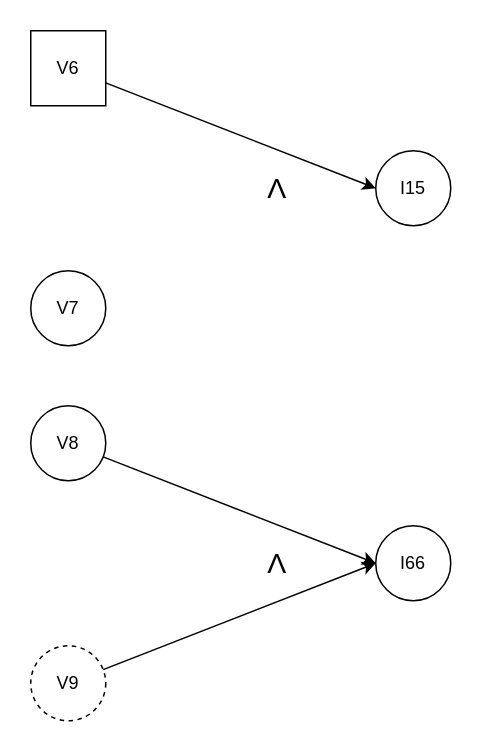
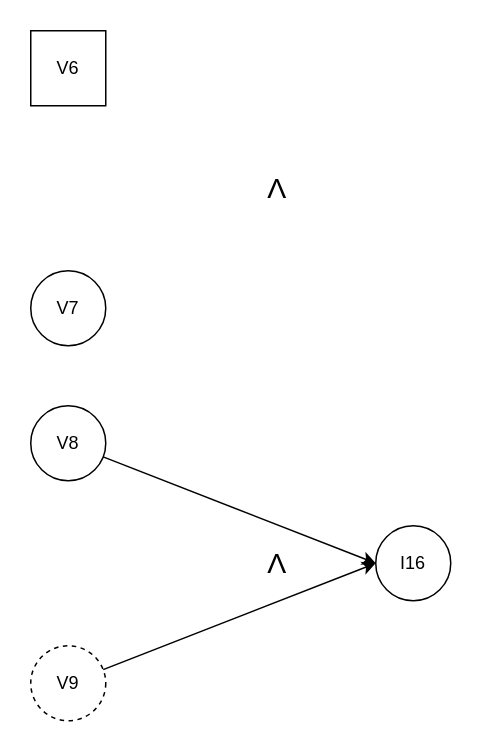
  <mxCell id="0" />
  <mxCell id="1" parent="0" />
- <mxCell id="2" style="rounded=0;orthogonalLoop=1;jettySize=auto;html=1;entryX=0;entryY=0.5;entryDx=0;entryDy=0;" parent="1" source="3" target="5" edge="1"><mxGeometry relative="1" as="geometry" /></mxCell>
  <mxCell id="3" value="V6" style="whiteSpace=wrap;html=1;aspect=fixed;rounded=0;" parent="1" vertex="1"><mxGeometry x="20" y="20" width="50" height="50" as="geometry" /></mxCell>
  <mxCell id="4" value="V7&lt;br&gt;" style="ellipse;whiteSpace=wrap;html=1;aspect=fixed;" parent="1" vertex="1"><mxGeometry x="20" y="180" width="50" height="50" as="geometry" /></mxCell>
- <mxCell id="5" value="I15" style="ellipse;whiteSpace=wrap;html=1;aspect=fixed;" parent="1" vertex="1"><mxGeometry x="250" y="100" width="50" height="50" as="geometry" /></mxCell>
  <mxCell id="6" value="&lt;font style=&quot;font-size: 19px&quot;&gt;V&lt;/font&gt;" style="text;html=1;align=center;verticalAlign=middle;resizable=0;points=[];;autosize=1;strokeWidth=11;rotation=-180;" parent="1" vertex="1"><mxGeometry x="170" y="115" width="30" height="20" as="geometry" /></mxCell>
  <mxCell id="7" style="rounded=0;orthogonalLoop=1;jettySize=auto;html=1;entryX=0;entryY=0.5;entryDx=0;entryDy=0;" parent="1" source="8" target="11" edge="1"><mxGeometry relative="1" as="geometry" /></mxCell>
  <mxCell id="8" value="V8" style="ellipse;whiteSpace=wrap;html=1;aspect=fixed;" parent="1" vertex="1"><mxGeometry x="20" y="270" width="50" height="50" as="geometry" /></mxCell>
  <mxCell id="9" style="edgeStyle=none;rounded=0;orthogonalLoop=1;jettySize=auto;html=1;entryX=0;entryY=0.5;entryDx=0;entryDy=0;" parent="1" source="10" target="11" edge="1"><mxGeometry relative="1" as="geometry" /></mxCell>
  <mxCell id="10" value="V9" style="ellipse;whiteSpace=wrap;html=1;aspect=fixed;dashed=1;" parent="1" vertex="1"><mxGeometry x="20" y="430" width="50" height="50" as="geometry" /></mxCell>
- <mxCell id="11" value="I66&lt;br&gt;" style="ellipse;whiteSpace=wrap;html=1;aspect=fixed;" parent="1" vertex="1"><mxGeometry x="250" y="350" width="50" height="50" as="geometry" /></mxCell>
+ <mxCell id="11" value="I16&lt;br&gt;" style="ellipse;whiteSpace=wrap;html=1;aspect=fixed;" parent="1" vertex="1"><mxGeometry x="250" y="350" width="50" height="50" as="geometry" /></mxCell>
  <mxCell id="12" value="&lt;font style=&quot;font-size: 19px&quot;&gt;V&lt;/font&gt;" style="text;html=1;align=center;verticalAlign=middle;resizable=0;points=[];;autosize=1;strokeWidth=11;rotation=-180;" parent="1" vertex="1"><mxGeometry x="170" y="365" width="30" height="20" as="geometry" /></mxCell>
